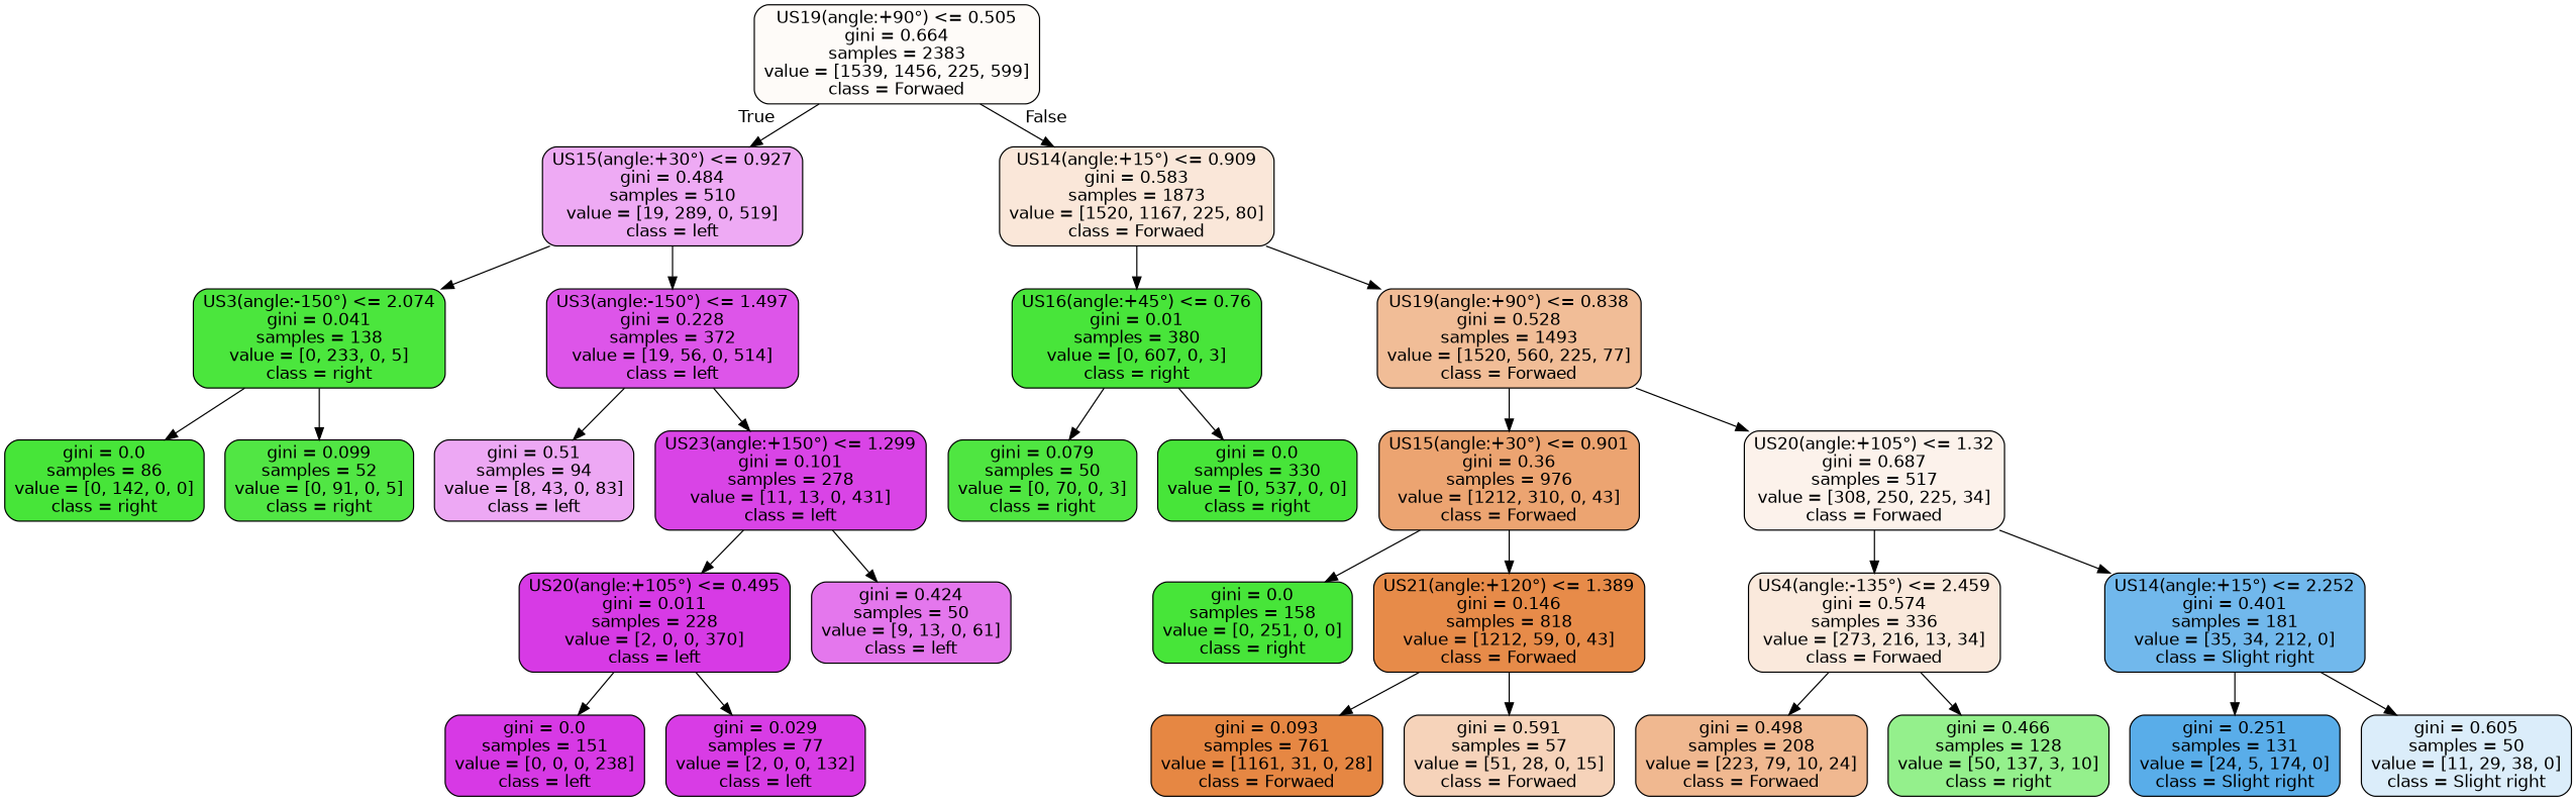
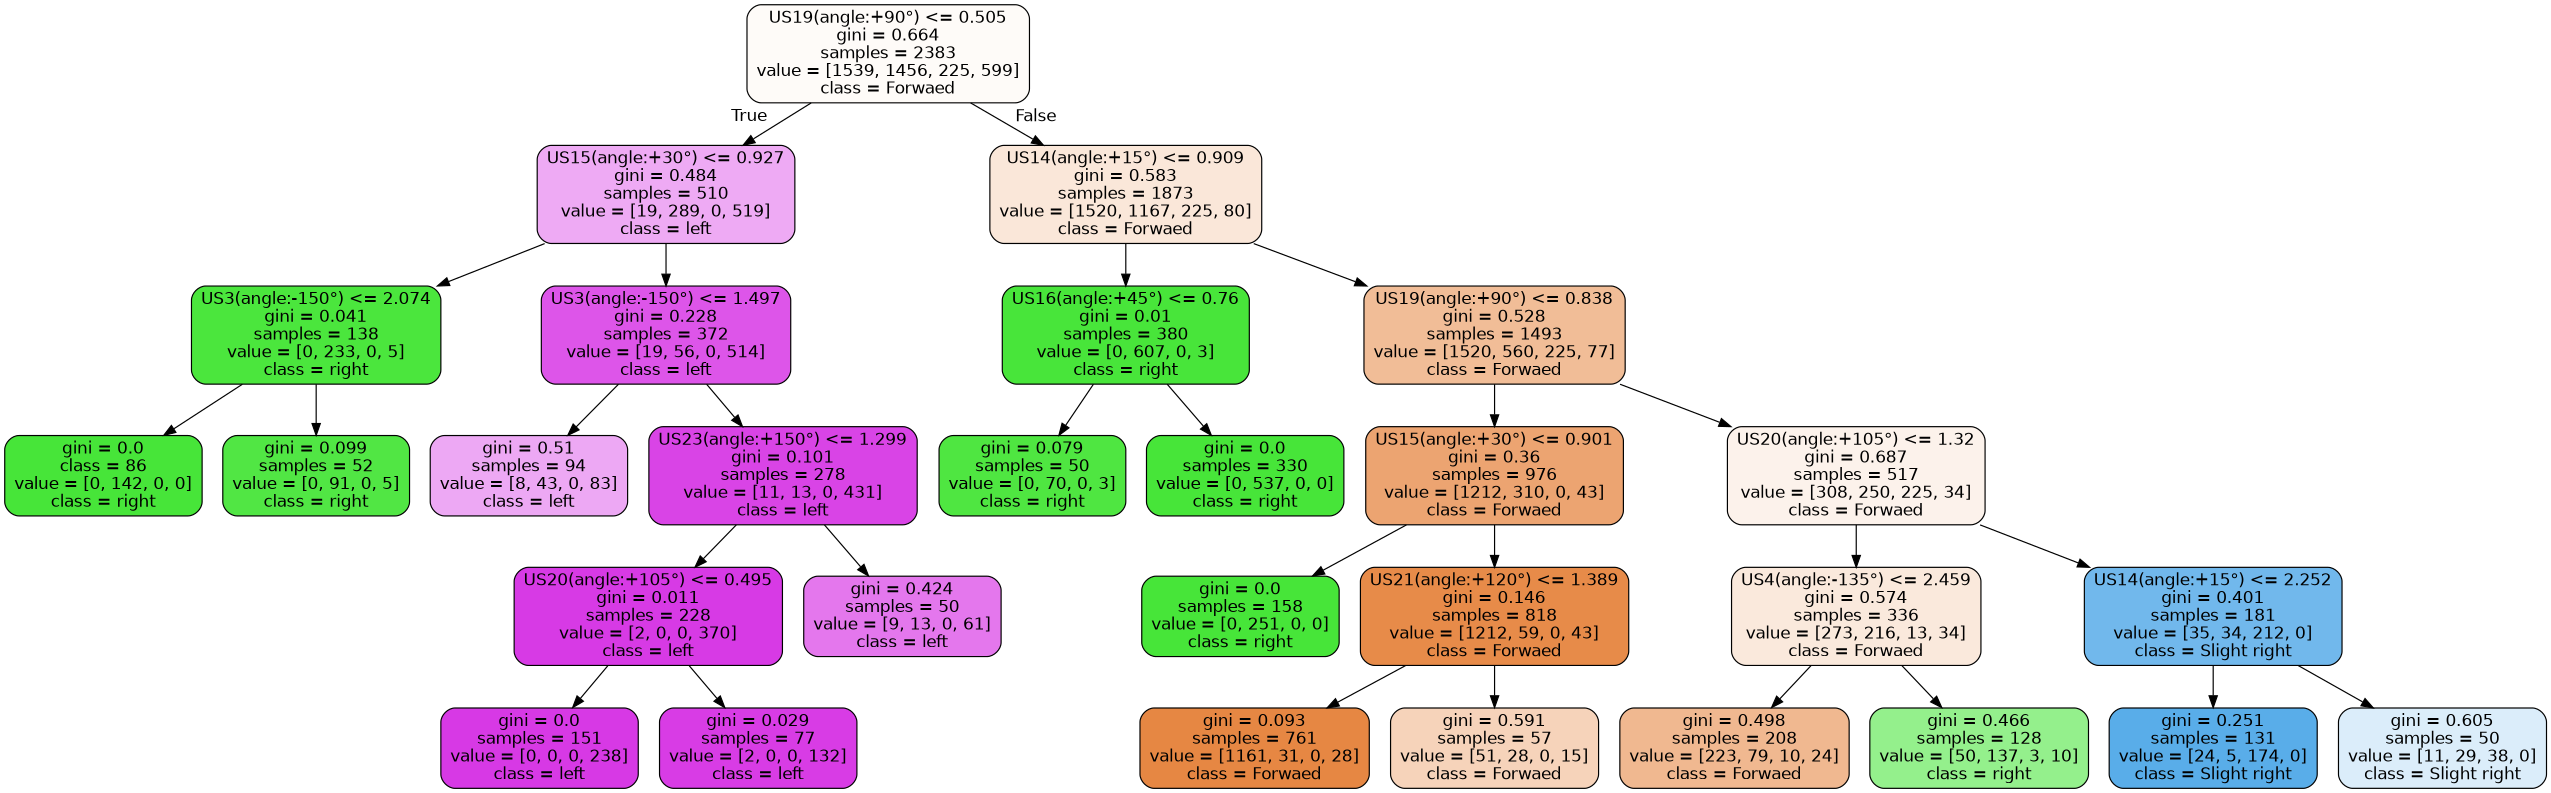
  digraph {
    node [color=black fillcolor="#47e539" fontname=helvetica shape=box style="filled, rounded"]
    edge [fontname=helvetica]
    n1 [fillcolor="#fefbf8" label="US19(angle:+90°) <= 0.505\ngini = 0.664\nsamples = 2383\nvalue = [1539, 1456, 225, 599]\nclass = Forwaed"]
    n2 [fillcolor="#eeaaf4" label="US15(angle:+30°) <= 0.927\ngini = 0.484\nsamples = 510\nvalue = [19, 289, 0, 519]\nclass = left"]
    n3 [fillcolor="#fae7d9" label="US14(angle:+15°) <= 0.909\ngini = 0.583\nsamples = 1873\nvalue = [1520, 1167, 225, 80]\nclass = Forwaed"]
    n4 [fillcolor="#4be63d" label="US3(angle:-150°) <= 2.074\ngini = 0.041\nsamples = 138\nvalue = [0, 233, 0, 5]\nclass = right"]
    n5 [fillcolor="#dd55e9" label="US3(angle:-150°) <= 1.497\ngini = 0.228\nsamples = 372\nvalue = [19, 56, 0, 514]\nclass = left"]
-   n6 [label="gini = 0.0\nsamples = 86\nvalue = [0, 142, 0, 0]\nclass = right"]
+   n6 [label="gini = 0.0\nclass = 86\nvalue = [0, 142, 0, 0]\nclass = right"]
    n7 [fillcolor="#51e644" label="gini = 0.099\nsamples = 52\nvalue = [0, 91, 0, 5]\nclass = right"]
    n8 [fillcolor="#eda8f4" label="gini = 0.51\nsamples = 94\nvalue = [8, 43, 0, 83]\nclass = left"]
    n9 [fillcolor="#d944e6" label="US23(angle:+150°) <= 1.299\ngini = 0.101\nsamples = 278\nvalue = [11, 13, 0, 431]\nclass = left"]
    n10 [fillcolor="#d73ae5" label="US20(angle:+105°) <= 0.495\ngini = 0.011\nsamples = 228\nvalue = [2, 0, 0, 370]\nclass = left"]
    n11 [fillcolor="#e477ed" label="gini = 0.424\nsamples = 50\nvalue = [9, 13, 0, 61]\nclass = left"]
    n12 [fillcolor="#d739e5" label="gini = 0.0\nsamples = 151\nvalue = [0, 0, 0, 238]\nclass = left"]
    n13 [fillcolor="#d83ce5" label="gini = 0.029\nsamples = 77\nvalue = [2, 0, 0, 132]\nclass = left"]
    n14 [fillcolor="#48e53a" label="US16(angle:+45°) <= 0.76\ngini = 0.01\nsamples = 380\nvalue = [0, 607, 0, 3]\nclass = right"]
    n15 [fillcolor="#f1bd97" label="US19(angle:+90°) <= 0.838\ngini = 0.528\nsamples = 1493\nvalue = [1520, 560, 225, 77]\nclass = Forwaed"]
    n16 [fillcolor="#4fe641" label="gini = 0.079\nsamples = 50\nvalue = [0, 70, 0, 3]\nclass = right"]
    n17 [label="gini = 0.0\nsamples = 330\nvalue = [0, 537, 0, 0]\nclass = right"]
    n18 [fillcolor="#eca471" label="US15(angle:+30°) <= 0.901\ngini = 0.36\nsamples = 976\nvalue = [1212, 310, 0, 43]\nclass = Forwaed"]
    n19 [fillcolor="#fcf2eb" label="US20(angle:+105°) <= 1.32\ngini = 0.687\nsamples = 517\nvalue = [308, 250, 225, 34]\nclass = Forwaed"]
    n20 [label="gini = 0.0\nsamples = 158\nvalue = [0, 251, 0, 0]\nclass = right"]
    n21 [fillcolor="#e78b49" label="US21(angle:+120°) <= 1.389\ngini = 0.146\nsamples = 818\nvalue = [1212, 59, 0, 43]\nclass = Forwaed"]
    n22 [fillcolor="#e68743" label="gini = 0.093\nsamples = 761\nvalue = [1161, 31, 0, 28]\nclass = Forwaed"]
    n23 [fillcolor="#f6d3ba" label="gini = 0.591\nsamples = 57\nvalue = [51, 28, 0, 15]\nclass = Forwaed"]
    n24 [fillcolor="#fae9dc" label="US4(angle:-135°) <= 2.459\ngini = 0.574\nsamples = 336\nvalue = [273, 216, 13, 34]\nclass = Forwaed"]
    n25 [fillcolor="#71b8ec" label="US14(angle:+15°) <= 2.252\ngini = 0.401\nsamples = 181\nvalue = [35, 34, 212, 0]\nclass = Slight right"]
    n26 [fillcolor="#f0b890" label="gini = 0.498\nsamples = 208\nvalue = [223, 79, 10, 24]\nclass = Forwaed"]
    n27 [fillcolor="#94f08c" label="gini = 0.466\nsamples = 128\nvalue = [50, 137, 3, 10]\nclass = right"]
    n28 [fillcolor="#59ade9" label="gini = 0.251\nsamples = 131\nvalue = [24, 5, 174, 0]\nclass = Slight right"]
    n29 [fillcolor="#dbedfa" label="gini = 0.605\nsamples = 50\nvalue = [11, 29, 38, 0]\nclass = Slight right"]
    n1 -> n2 [headlabel=True labelangle=45 labeldistance=2.5]
    n1 -> n3 [headlabel=False labelangle=-45 labeldistance=2.5]
    n2 -> n4
    n2 -> n5
    n3 -> n14
    n3 -> n15
    n4 -> n6
    n4 -> n7
    n5 -> n8
    n5 -> n9
    n9 -> n10
    n9 -> n11
    n10 -> n12
    n10 -> n13
    n14 -> n16
    n14 -> n17
    n15 -> n18
    n15 -> n19
    n18 -> n20
    n18 -> n21
    n19 -> n24
    n19 -> n25
    n21 -> n22
    n21 -> n23
    n24 -> n26
    n24 -> n27
    n25 -> n28
    n25 -> n29
  }
